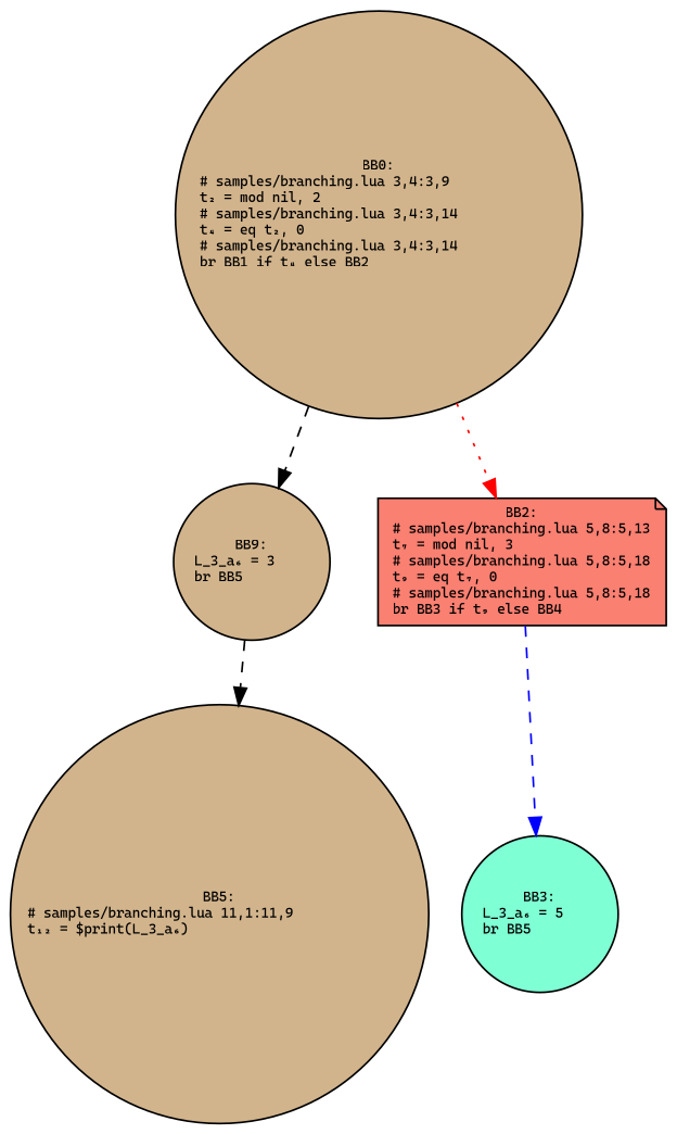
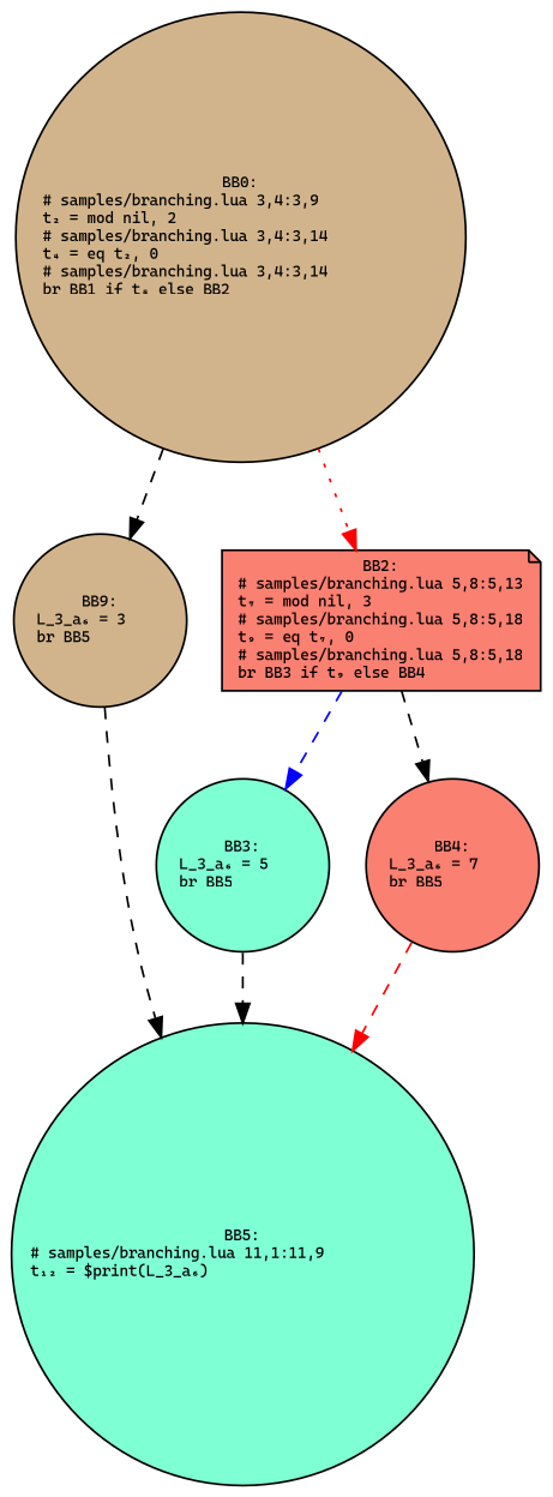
  digraph {
    node [fillcolor=tan fontname="Cascadia Code" fontsize=8 shape=circle style=filled]
    edge [color=black style=dashed]
    n1 [label="BB0:\n# samples/branching.lua 3,4:3,9\lt₂ = mod nil, 2\l# samples/branching.lua 3,4:3,14\lt₄ = eq t₂, 0\l# samples/branching.lua 3,4:3,14\lbr BB1 if t₄ else BB2\l"]
    n2 [label="BB9:\nL_3_a₆ = 3\lbr BB5\l"]
    n3 [fillcolor=salmon label="BB2:\n# samples/branching.lua 5,8:5,13\lt₇ = mod nil, 3\l# samples/branching.lua 5,8:5,18\lt₉ = eq t₇, 0\l# samples/branching.lua 5,8:5,18\lbr BB3 if t₉ else BB4\l" shape=note]
-   n4 [label="BB5:\n# samples/branching.lua 11,1:11,9\lt₁₂ = $print(L_3_a₆)\l"]
+   n4 [fillcolor=aquamarine label="BB5:\n# samples/branching.lua 11,1:11,9\lt₁₂ = $print(L_3_a₆)\l"]
    n5 [fillcolor=aquamarine label="BB3:\nL_3_a₆ = 5\lbr BB5\l"]
+   n6 [fillcolor=salmon label="BB4:\nL_3_a₆ = 7\lbr BB5\l"]
    n1 -> n2
    n1 -> n3 [color=red style=dotted]
    n2 -> n4
    n3 -> n5 [color=blue]
+   n3 -> n6
+   n5 -> n4
+   n6 -> n4 [color=red]
  }
